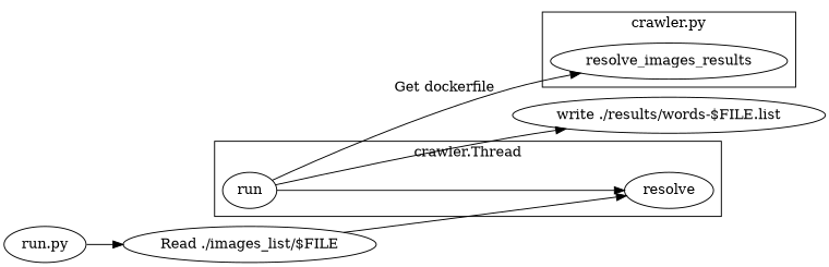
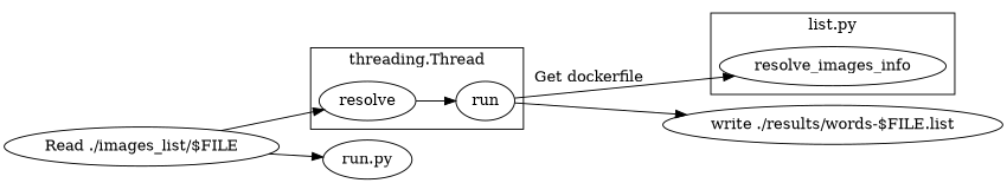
  digraph {
    rankdir=LR
    n1 [label=resolve]
    run
-   resolve_images_info [label=resolve_images_results]
+   resolve_images_info
    n4 [label="write ./results/words-$FILE.list"]
    n5 [label="run.py"]
    n6 [label="Read ./images_list/$FILE"]
    subgraph cluster_1 {
-     label="crawler.Thread"
+     label="threading.Thread"
      n1
      run
    }
    subgraph cluster_2 {
-     label="crawler.py"
+     label="list.py"
      resolve_images_info
    }
-   run -> n1
+   n1 -> run
    run -> resolve_images_info [label="Get dockerfile"]
    run -> n4
-   n5 -> n6
+   n6 -> n5
    n6 -> n1
  }
